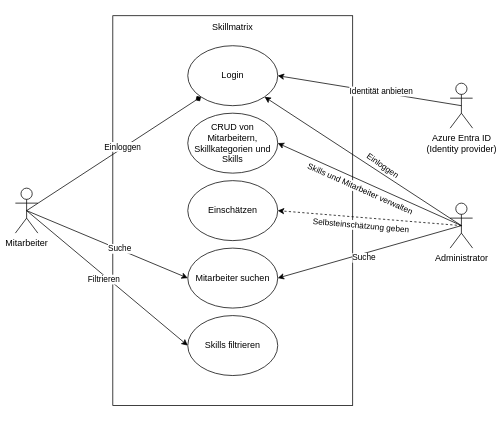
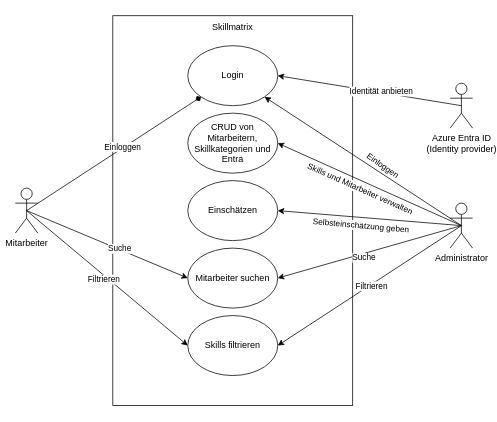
  <mxCell id="0" />
  <mxCell id="1" parent="0" />
  <mxCell id="2" value="" style="rounded=0;whiteSpace=wrap;html=1;" vertex="1" parent="1"><mxGeometry x="150" y="20" width="320" height="520" as="geometry" /></mxCell>
  <mxCell id="3" value="Skillmatrix" style="text;html=1;strokeColor=none;fillColor=none;align=center;verticalAlign=middle;whiteSpace=wrap;rounded=0;" vertex="1" parent="1"><mxGeometry x="280" y="20" width="60" height="30" as="geometry" /></mxCell>
  <mxCell id="4" value="Mitarbeiter" style="shape=umlActor;verticalLabelPosition=bottom;verticalAlign=top;html=1;outlineConnect=0;" vertex="1" parent="1"><mxGeometry x="20" y="250" width="30" height="60" as="geometry" /></mxCell>
  <mxCell id="5" value="Administrator" style="shape=umlActor;verticalLabelPosition=bottom;verticalAlign=top;html=1;outlineConnect=0;" vertex="1" parent="1"><mxGeometry x="600" y="270" width="30" height="60" as="geometry" /></mxCell>
- <mxCell id="6" value="CRUD von Mitarbeitern, Skillkategorien und Skills" style="ellipse;whiteSpace=wrap;html=1;" vertex="1" parent="1"><mxGeometry x="250" y="150" width="120" height="80" as="geometry" /></mxCell>
+ <mxCell id="6" value="CRUD von Mitarbeitern, Skillkategorien und Entra" style="ellipse;whiteSpace=wrap;html=1;" vertex="1" parent="1"><mxGeometry x="250" y="150" width="120" height="80" as="geometry" /></mxCell>
  <mxCell id="7" value="" style="endArrow=classic;html=1;rounded=0;entryX=1;entryY=0.5;entryDx=0;entryDy=0;exitX=0.5;exitY=0.5;exitDx=0;exitDy=0;exitPerimeter=0;" edge="1" parent="1" source="5" target="6"><mxGeometry width="50" height="50" relative="1" as="geometry"><mxPoint x="200" y="170" as="sourcePoint" /><mxPoint x="250" y="120" as="targetPoint" /></mxGeometry></mxCell>
  <mxCell id="8" value="Skills und Mitarbeiter verwalten" style="edgeLabel;html=1;align=center;verticalAlign=middle;resizable=0;points=[];rotation=24;" vertex="1" connectable="0" parent="7"><mxGeometry x="0.067" y="1" relative="1" as="geometry"><mxPoint x="-4" y="8" as="offset" /></mxGeometry></mxCell>
  <mxCell id="9" value="Einschätzen" style="ellipse;whiteSpace=wrap;html=1;" vertex="1" parent="1"><mxGeometry x="250" y="240" width="120" height="80" as="geometry" /></mxCell>
- <mxCell id="10" value="" style="endArrow=classic;html=1;rounded=0;entryX=1;entryY=0.5;entryDx=0;entryDy=0;exitX=0.5;exitY=0.5;exitDx=0;exitDy=0;exitPerimeter=0;dashed=1;" edge="1" parent="1" source="5" target="9"><mxGeometry width="50" height="50" relative="1" as="geometry"><mxPoint x="35" y="160" as="sourcePoint" /><mxPoint x="284" y="200" as="targetPoint" /></mxGeometry></mxCell>
+ <mxCell id="10" value="" style="endArrow=classic;html=1;rounded=0;entryX=1;entryY=0.5;entryDx=0;entryDy=0;exitX=0.5;exitY=0.5;exitDx=0;exitDy=0;exitPerimeter=0;" edge="1" parent="1" source="5" target="9"><mxGeometry width="50" height="50" relative="1" as="geometry"><mxPoint x="35" y="160" as="sourcePoint" /><mxPoint x="284" y="200" as="targetPoint" /></mxGeometry></mxCell>
  <mxCell id="11" value="Selbsteinschätzung geben" style="edgeLabel;html=1;align=center;verticalAlign=middle;resizable=0;points=[];rotation=5;" vertex="1" connectable="0" parent="10"><mxGeometry x="-0.061" y="-1" relative="1" as="geometry"><mxPoint x="-20" y="10" as="offset" /></mxGeometry></mxCell>
  <mxCell id="12" value="Azure Entra ID&lt;br&gt;(Identity provider)" style="shape=umlActor;verticalLabelPosition=bottom;verticalAlign=top;html=1;outlineConnect=0;" vertex="1" parent="1"><mxGeometry x="600" y="110" width="30" height="60" as="geometry" /></mxCell>
  <mxCell id="13" value="Login" style="ellipse;whiteSpace=wrap;html=1;" vertex="1" parent="1"><mxGeometry x="250" y="60" width="120" height="80" as="geometry" /></mxCell>
  <mxCell id="14" value="" style="endArrow=classic;html=1;rounded=0;entryX=1;entryY=0.5;entryDx=0;entryDy=0;exitX=0.5;exitY=0.5;exitDx=0;exitDy=0;exitPerimeter=0;" edge="1" parent="1" source="12" target="13"><mxGeometry width="50" height="50" relative="1" as="geometry"><mxPoint x="580" y="350" as="sourcePoint" /><mxPoint x="630" y="300" as="targetPoint" /></mxGeometry></mxCell>
  <mxCell id="15" value="Identität anbieten" style="edgeLabel;html=1;align=center;verticalAlign=middle;resizable=0;points=[];" vertex="1" connectable="0" parent="14"><mxGeometry x="-0.118" relative="1" as="geometry"><mxPoint y="-2" as="offset" /></mxGeometry></mxCell>
  <mxCell id="16" value="" style="endArrow=diamond;html=1;rounded=0;entryX=0;entryY=1;entryDx=0;entryDy=0;exitX=0.5;exitY=0.5;exitDx=0;exitDy=0;exitPerimeter=0;" edge="1" parent="1" source="4" target="13"><mxGeometry width="50" height="50" relative="1" as="geometry"><mxPoint x="170" y="150" as="sourcePoint" /><mxPoint x="220" y="100" as="targetPoint" /></mxGeometry></mxCell>
  <mxCell id="17" value="Einloggen" style="edgeLabel;html=1;align=center;verticalAlign=middle;resizable=0;points=[];" vertex="1" connectable="0" parent="16"><mxGeometry x="0.111" y="2" relative="1" as="geometry"><mxPoint as="offset" /></mxGeometry></mxCell>
  <mxCell id="18" value="Mitarbeiter suchen" style="ellipse;whiteSpace=wrap;html=1;" vertex="1" parent="1"><mxGeometry x="250" y="330" width="120" height="80" as="geometry" /></mxCell>
  <mxCell id="19" value="Skills filtrieren" style="ellipse;whiteSpace=wrap;html=1;" vertex="1" parent="1"><mxGeometry x="250" y="420" width="120" height="80" as="geometry" /></mxCell>
  <mxCell id="20" value="" style="endArrow=classic;html=1;rounded=0;entryX=1;entryY=0.5;entryDx=0;entryDy=0;exitX=0.5;exitY=0.5;exitDx=0;exitDy=0;exitPerimeter=0;" edge="1" parent="1" source="5" target="18"><mxGeometry width="50" height="50" relative="1" as="geometry"><mxPoint x="35" y="160" as="sourcePoint" /><mxPoint x="278" y="262" as="targetPoint" /></mxGeometry></mxCell>
  <mxCell id="21" value="Suche" style="edgeLabel;html=1;align=center;verticalAlign=middle;resizable=0;points=[];" vertex="1" connectable="0" parent="20"><mxGeometry x="0.079" y="4" relative="1" as="geometry"><mxPoint y="1" as="offset" /></mxGeometry></mxCell>
  <mxCell id="22" value="" style="endArrow=classic;html=1;rounded=0;entryX=0;entryY=0.5;entryDx=0;entryDy=0;exitX=0.5;exitY=0.5;exitDx=0;exitDy=0;exitPerimeter=0;" edge="1" parent="1" source="4" target="18"><mxGeometry width="50" height="50" relative="1" as="geometry"><mxPoint x="35" y="160" as="sourcePoint" /><mxPoint x="278" y="352" as="targetPoint" /></mxGeometry></mxCell>
  <mxCell id="23" value="Suche" style="edgeLabel;html=1;align=center;verticalAlign=middle;resizable=0;points=[];" vertex="1" connectable="0" parent="22"><mxGeometry x="0.15" y="1" relative="1" as="geometry"><mxPoint as="offset" /></mxGeometry></mxCell>
  <mxCell id="24" value="" style="endArrow=classic;html=1;rounded=0;entryX=1;entryY=1;entryDx=0;entryDy=0;exitX=0.5;exitY=0.5;exitDx=0;exitDy=0;exitPerimeter=0;" edge="1" parent="1" source="5" target="13"><mxGeometry width="50" height="50" relative="1" as="geometry"><mxPoint x="625" y="150" as="sourcePoint" /><mxPoint x="380" y="110" as="targetPoint" /></mxGeometry></mxCell>
  <mxCell id="25" value="Einloggen" style="edgeLabel;html=1;align=center;verticalAlign=middle;resizable=0;points=[];rotation=35;" vertex="1" connectable="0" parent="24"><mxGeometry x="-0.126" y="2" relative="1" as="geometry"><mxPoint x="11" y="-7" as="offset" /></mxGeometry></mxCell>
  <mxCell id="26" value="" style="endArrow=classic;html=1;rounded=0;entryX=0;entryY=0.5;entryDx=0;entryDy=0;exitX=0.5;exitY=0.5;exitDx=0;exitDy=0;exitPerimeter=0;" edge="1" parent="1" source="4" target="19"><mxGeometry width="50" height="50" relative="1" as="geometry"><mxPoint x="45" y="290" as="sourcePoint" /><mxPoint x="278" y="318" as="targetPoint" /></mxGeometry></mxCell>
  <mxCell id="27" value="Filtrieren" style="edgeLabel;html=1;align=center;verticalAlign=middle;resizable=0;points=[];" vertex="1" connectable="0" parent="26"><mxGeometry x="-0.025" y="-4" relative="1" as="geometry"><mxPoint as="offset" /></mxGeometry></mxCell>
+ <mxCell id="28" value="" style="endArrow=classic;html=1;rounded=0;entryX=1;entryY=0.5;entryDx=0;entryDy=0;exitX=0.5;exitY=0.5;exitDx=0;exitDy=0;exitPerimeter=0;" edge="1" parent="1" source="5" target="19"><mxGeometry width="50" height="50" relative="1" as="geometry"><mxPoint x="625" y="310" as="sourcePoint" /><mxPoint x="380" y="380" as="targetPoint" /></mxGeometry></mxCell>
+ <mxCell id="29" value="Filtrieren" style="edgeLabel;html=1;align=center;verticalAlign=middle;resizable=0;points=[];" vertex="1" connectable="0" parent="28"><mxGeometry x="-0.009" y="1" relative="1" as="geometry"><mxPoint as="offset" /></mxGeometry></mxCell>
